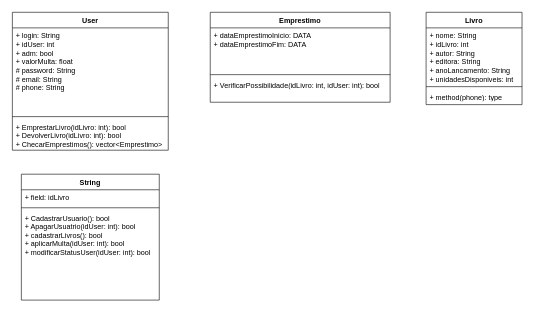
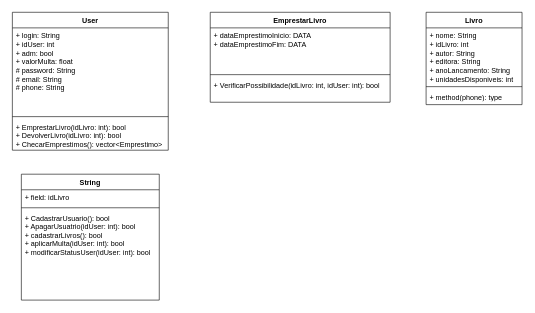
  <mxCell id="0" />
  <mxCell id="1" parent="0" />
  <mxCell id="2" value="User" style="swimlane;fontStyle=1;align=center;verticalAlign=top;childLayout=stackLayout;horizontal=1;startSize=26;horizontalStack=0;resizeParent=1;resizeParentMax=0;resizeLast=0;collapsible=1;marginBottom=0;whiteSpace=wrap;html=1;" vertex="1" parent="1"><mxGeometry x="20" y="20" width="260" height="230" as="geometry" /></mxCell>
  <mxCell id="3" value="&lt;div style=&quot;&quot;&gt;&lt;span style=&quot;background-color: initial;&quot;&gt;+ login: String&lt;/span&gt;&lt;/div&gt;&lt;div&gt;&lt;div style=&quot;&quot;&gt;&lt;span style=&quot;background-color: initial;&quot;&gt;+ idUser: int&lt;/span&gt;&lt;/div&gt;&lt;div&gt;&lt;div style=&quot;&quot;&gt;&lt;span style=&quot;background-color: initial;&quot;&gt;+ adm: bool&lt;/span&gt;&lt;/div&gt;&lt;div style=&quot;&quot;&gt;+ valorMulta: float&lt;/div&gt;&lt;div style=&quot;&quot;&gt;# password: String&lt;/div&gt;&lt;div style=&quot;&quot;&gt;# email: String&lt;/div&gt;&lt;div style=&quot;&quot;&gt;# phone: String&lt;/div&gt;&lt;/div&gt;&lt;/div&gt;" style="text;strokeColor=none;fillColor=none;align=left;verticalAlign=top;spacingLeft=4;spacingRight=4;overflow=hidden;rotatable=0;points=[[0,0.5],[1,0.5]];portConstraint=eastwest;whiteSpace=wrap;html=1;" vertex="1" parent="2"><mxGeometry y="26" width="260" height="144" as="geometry" /></mxCell>
  <mxCell id="4" value="" style="line;strokeWidth=1;fillColor=none;align=left;verticalAlign=middle;spacingTop=-1;spacingLeft=3;spacingRight=3;rotatable=0;labelPosition=right;points=[];portConstraint=eastwest;strokeColor=inherit;" vertex="1" parent="2"><mxGeometry y="170" width="260" height="8" as="geometry" /></mxCell>
  <mxCell id="5" value="+ EmprestarLivro(idLivro: int): bool&lt;div&gt;+ DevolverLivro(idLivro: int): bool&lt;/div&gt;&lt;div&gt;+ ChecarEmprestimos(): vector&amp;lt;Emprestimo&amp;gt;&lt;/div&gt;" style="text;strokeColor=none;fillColor=none;align=left;verticalAlign=top;spacingLeft=4;spacingRight=4;overflow=hidden;rotatable=0;points=[[0,0.5],[1,0.5]];portConstraint=eastwest;whiteSpace=wrap;html=1;" vertex="1" parent="2"><mxGeometry y="178" width="260" height="52" as="geometry" /></mxCell>
  <mxCell id="6" value="Livro" style="swimlane;fontStyle=1;align=center;verticalAlign=top;childLayout=stackLayout;horizontal=1;startSize=26;horizontalStack=0;resizeParent=1;resizeParentMax=0;resizeLast=0;collapsible=1;marginBottom=0;whiteSpace=wrap;html=1;" vertex="1" parent="1"><mxGeometry x="710" y="20" width="160" height="154" as="geometry" /></mxCell>
  <mxCell id="7" value="+ nome: String&lt;div&gt;+ idLivro: int&lt;/div&gt;&lt;div&gt;+ autor: String&lt;/div&gt;&lt;div&gt;+ editora: String&lt;/div&gt;&lt;div&gt;+ anoLancamento: String&lt;/div&gt;&lt;div&gt;+ unidadesDisponiveis: int&lt;/div&gt;" style="text;strokeColor=none;fillColor=none;align=left;verticalAlign=top;spacingLeft=4;spacingRight=4;overflow=hidden;rotatable=0;points=[[0,0.5],[1,0.5]];portConstraint=eastwest;whiteSpace=wrap;html=1;" vertex="1" parent="6"><mxGeometry y="26" width="160" height="94" as="geometry" /></mxCell>
  <mxCell id="8" value="" style="line;strokeWidth=1;fillColor=none;align=left;verticalAlign=middle;spacingTop=-1;spacingLeft=3;spacingRight=3;rotatable=0;labelPosition=right;points=[];portConstraint=eastwest;strokeColor=inherit;" vertex="1" parent="6"><mxGeometry y="120" width="160" height="8" as="geometry" /></mxCell>
  <mxCell id="9" value="+ method(phone): type" style="text;strokeColor=none;fillColor=none;align=left;verticalAlign=top;spacingLeft=4;spacingRight=4;overflow=hidden;rotatable=0;points=[[0,0.5],[1,0.5]];portConstraint=eastwest;whiteSpace=wrap;html=1;" vertex="1" parent="6"><mxGeometry y="128" width="160" height="26" as="geometry" /></mxCell>
  <mxCell id="10" value="String" style="swimlane;fontStyle=1;align=center;verticalAlign=top;childLayout=stackLayout;horizontal=1;startSize=26;horizontalStack=0;resizeParent=1;resizeParentMax=0;resizeLast=0;collapsible=1;marginBottom=0;whiteSpace=wrap;html=1;" vertex="1" parent="1"><mxGeometry x="35" y="290" width="230" height="210" as="geometry" /></mxCell>
  <mxCell id="11" value="+ field: idLivro" style="text;strokeColor=none;fillColor=none;align=left;verticalAlign=top;spacingLeft=4;spacingRight=4;overflow=hidden;rotatable=0;points=[[0,0.5],[1,0.5]];portConstraint=eastwest;whiteSpace=wrap;html=1;" vertex="1" parent="10"><mxGeometry y="26" width="230" height="26" as="geometry" /></mxCell>
  <mxCell id="12" value="" style="line;strokeWidth=1;fillColor=none;align=left;verticalAlign=middle;spacingTop=-1;spacingLeft=3;spacingRight=3;rotatable=0;labelPosition=right;points=[];portConstraint=eastwest;strokeColor=inherit;" vertex="1" parent="10"><mxGeometry y="52" width="230" height="8" as="geometry" /></mxCell>
  <mxCell id="13" value="+ CadastrarUsuario(): bool&lt;div&gt;+ ApagarUsuatrio(idUser: int): bool&lt;/div&gt;&lt;div&gt;+ cadastrarLivros(): bool&lt;/div&gt;&lt;div&gt;+ aplicarMulta(idUser: int): bool&lt;/div&gt;&lt;div&gt;+ modificarStatusUser(idUser: int): bool&lt;/div&gt;" style="text;strokeColor=none;fillColor=none;align=left;verticalAlign=top;spacingLeft=4;spacingRight=4;overflow=hidden;rotatable=0;points=[[0,0.5],[1,0.5]];portConstraint=eastwest;whiteSpace=wrap;html=1;" vertex="1" parent="10"><mxGeometry y="60" width="230" height="150" as="geometry" /></mxCell>
- <mxCell id="14" value="Emprestimo" style="swimlane;fontStyle=1;align=center;verticalAlign=top;childLayout=stackLayout;horizontal=1;startSize=26;horizontalStack=0;resizeParent=1;resizeParentMax=0;resizeLast=0;collapsible=1;marginBottom=0;whiteSpace=wrap;html=1;" vertex="1" parent="1"><mxGeometry x="350" y="20" width="300" height="150" as="geometry" /></mxCell>
+ <mxCell id="14" value="EmprestarLivro" style="swimlane;fontStyle=1;align=center;verticalAlign=top;childLayout=stackLayout;horizontal=1;startSize=26;horizontalStack=0;resizeParent=1;resizeParentMax=0;resizeLast=0;collapsible=1;marginBottom=0;whiteSpace=wrap;html=1;" vertex="1" parent="1"><mxGeometry x="350" y="20" width="300" height="150" as="geometry" /></mxCell>
  <mxCell id="15" value="&lt;div&gt;+ dataEmprestimoInicio: DATA&lt;/div&gt;&lt;div&gt;+ dataEmprestimoFim: DATA&lt;/div&gt;" style="text;strokeColor=none;fillColor=none;align=left;verticalAlign=top;spacingLeft=4;spacingRight=4;overflow=hidden;rotatable=0;points=[[0,0.5],[1,0.5]];portConstraint=eastwest;whiteSpace=wrap;html=1;" vertex="1" parent="14"><mxGeometry y="26" width="300" height="74" as="geometry" /></mxCell>
  <mxCell id="16" value="" style="line;strokeWidth=1;fillColor=none;align=left;verticalAlign=middle;spacingTop=-1;spacingLeft=3;spacingRight=3;rotatable=0;labelPosition=right;points=[];portConstraint=eastwest;strokeColor=inherit;" vertex="1" parent="14"><mxGeometry y="100" width="300" height="8" as="geometry" /></mxCell>
  <mxCell id="17" value="+ VerificarPossibilidade(idLivro: int, idUser: int): bool" style="text;strokeColor=none;fillColor=none;align=left;verticalAlign=top;spacingLeft=4;spacingRight=4;overflow=hidden;rotatable=0;points=[[0,0.5],[1,0.5]];portConstraint=eastwest;whiteSpace=wrap;html=1;" vertex="1" parent="14"><mxGeometry y="108" width="300" height="42" as="geometry" /></mxCell>
